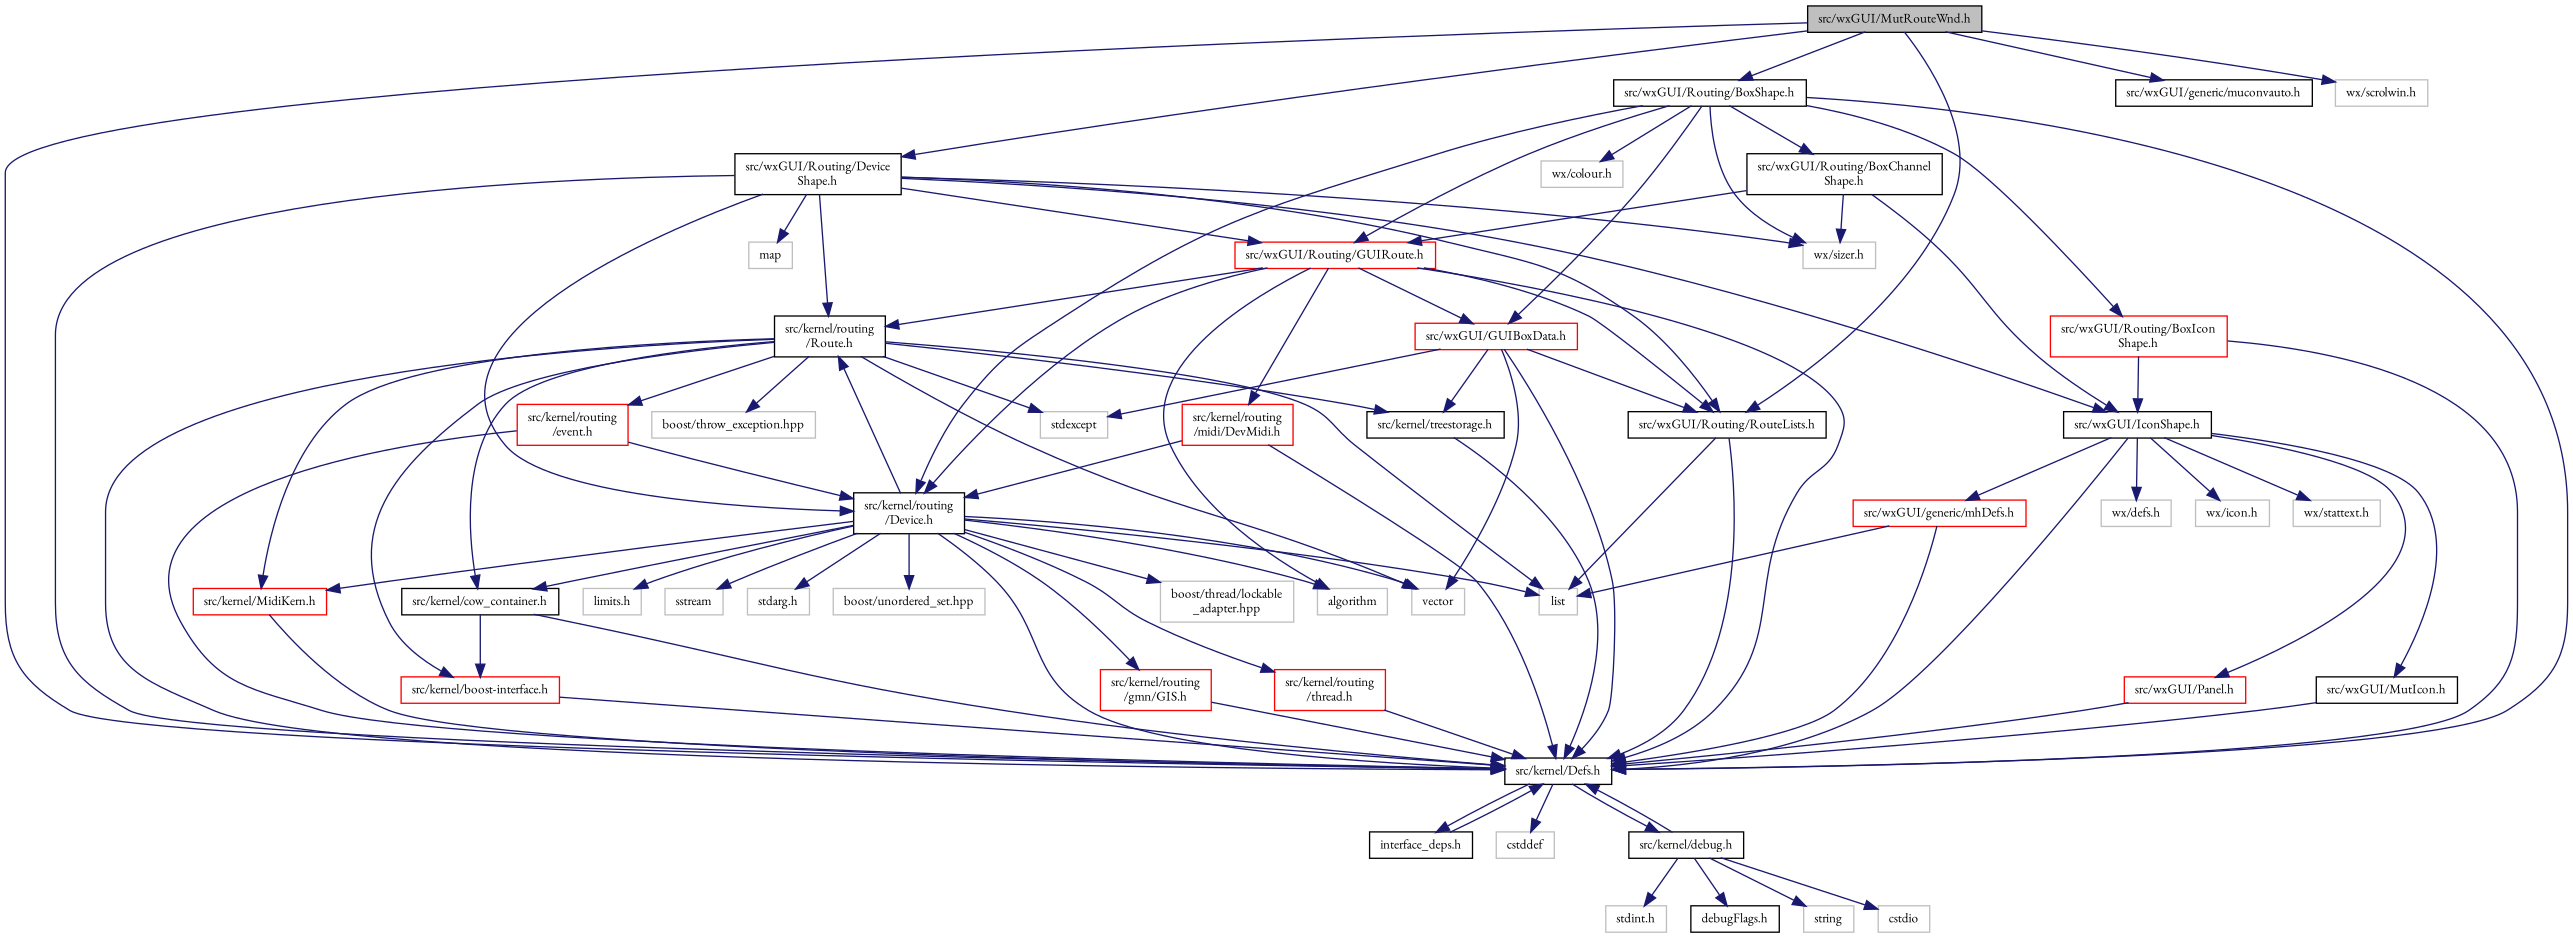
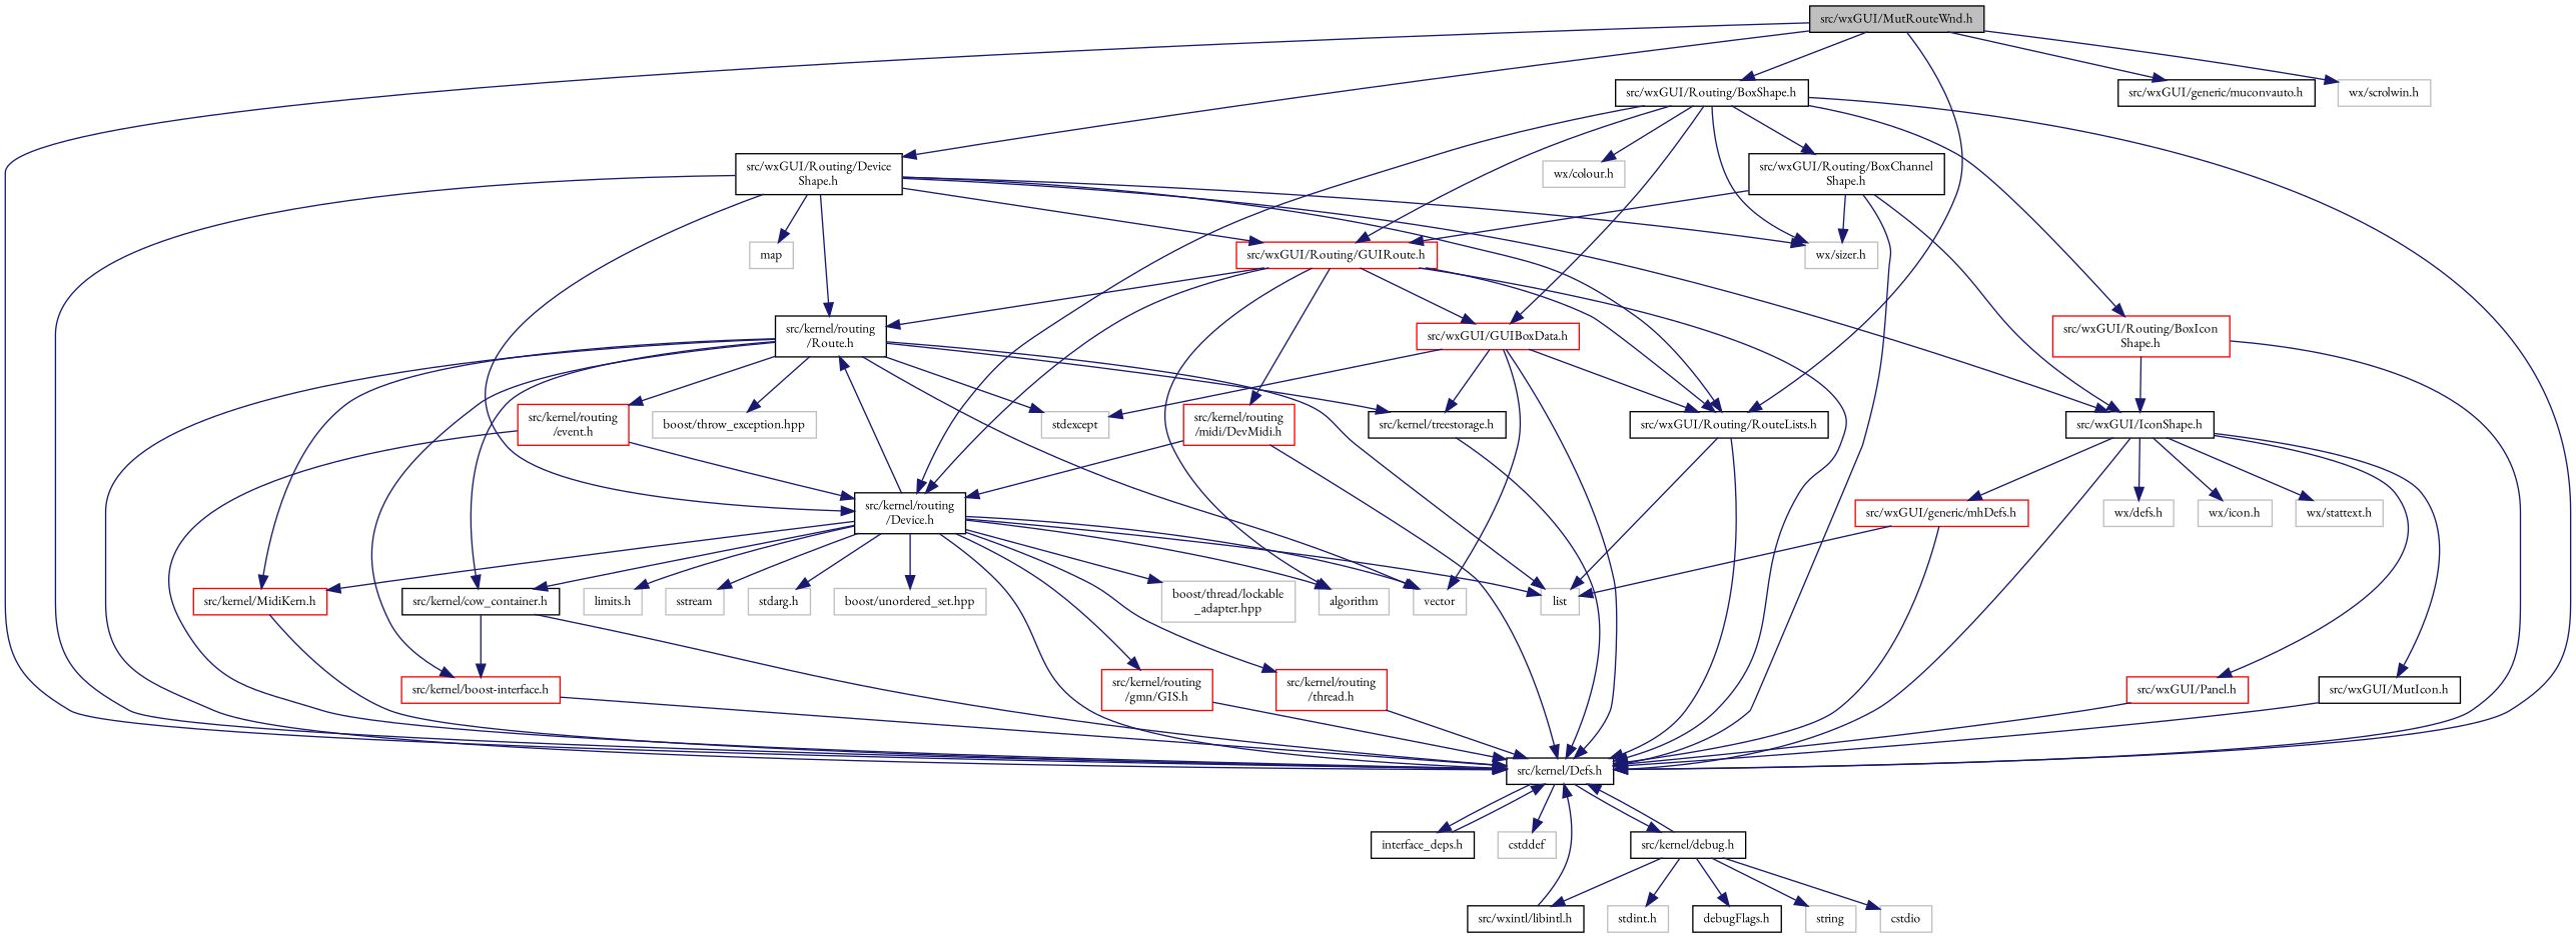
  digraph {
    fontname="EB Garamond"
    node [color=grey75 fillcolor=white fontname="EB Garamond" fontsize=10 shape=record style=filled]
    edge [color=midnightblue fontname="EB Garamond" fontsize=10 labelfontname=Sans labelfontsize=10 style=solid]
    n1 [color=black fillcolor=grey75 fontcolor=black height=0.2 label="src/wxGUI/MutRouteWnd.h" width=0.4]
    n2 [color=black height=0.2 label="src/kernel/Defs.h" width=0.4]
    n3 [color=black height=0.2 label="src/wxGUI/Routing/RouteLists.h" width=0.4]
    n4 [color=black height=0.2 label="src/wxGUI/generic/muconvauto.h" width=0.4]
    n5 [color=black height=0.2 label="src/wxGUI/Routing/Device\lShape.h" width=0.4]
    n6 [color=black height=0.2 label="src/wxGUI/Routing/BoxShape.h" width=0.4]
    n7 [height=0.2 label="wx/scrolwin.h" width=0.4]
    n8 [color=black height=0.2 label="interface_deps.h" width=0.4]
    n9 [height=0.2 label=cstddef width=0.4]
    n10 [color=black height=0.2 label="src/kernel/debug.h" width=0.4]
    n11 [height=0.2 label=list width=0.4]
    n12 [color=black height=0.2 label="src/wxGUI/IconShape.h" width=0.4]
    n13 [color=black height=0.2 label="src/kernel/routing\l/Route.h" width=0.4]
    n14 [color=black height=0.2 label="src/kernel/routing\l/Device.h" width=0.4]
    n15 [color=red height=0.2 label="src/wxGUI/Routing/GUIRoute.h" width=0.4]
    n16 [height=0.2 label=map width=0.4]
    n17 [height=0.2 label="wx/sizer.h" width=0.4]
    n18 [color=red height=0.2 label="src/wxGUI/GUIBoxData.h" width=0.4]
    n19 [color=black height=0.2 label="src/wxGUI/Routing/BoxChannel\lShape.h" width=0.4]
    n20 [color=red height=0.2 label="src/wxGUI/Routing/BoxIcon\lShape.h" width=0.4]
    n21 [height=0.2 label="wx/colour.h" width=0.4]
+   n22 [color=black height=0.2 label="src/wxintl/libintl.h" width=0.4]
    n23 [height=0.2 label=string width=0.4]
    n24 [height=0.2 label=cstdio width=0.4]
    n25 [height=0.2 label="stdint.h" width=0.4]
    n26 [color=black height=0.2 label="debugFlags.h" width=0.4]
    n27 [color=red height=0.2 label="src/wxGUI/generic/mhDefs.h" width=0.4]
    n28 [color=red height=0.2 label="src/wxGUI/Panel.h" width=0.4]
    n29 [color=black height=0.2 label="src/wxGUI/MutIcon.h" width=0.4]
    n30 [height=0.2 label="wx/defs.h" width=0.4]
    n31 [height=0.2 label="wx/icon.h" width=0.4]
    n32 [height=0.2 label="wx/stattext.h" width=0.4]
    n33 [color=black height=0.2 label="src/kernel/cow_container.h" width=0.4]
    n34 [color=red height=0.2 label="src/kernel/boost-interface.h" width=0.4]
    n35 [color=red height=0.2 label="src/kernel/MidiKern.h" width=0.4]
    n36 [color=black height=0.2 label="src/kernel/treestorage.h" width=0.4]
    n37 [height=0.2 label=vector width=0.4]
    n38 [height=0.2 label=stdexcept width=0.4]
    n39 [height=0.2 label="boost/throw_exception.hpp" width=0.4]
    n40 [color=red height=0.2 label="src/kernel/routing\l/event.h" width=0.4]
    n41 [color=red height=0.2 label="src/kernel/routing\l/gmn/GIS.h" width=0.4]
    n42 [color=red height=0.2 label="src/kernel/routing\l/thread.h" width=0.4]
    n43 [height=0.2 label="boost/thread/lockable\l_adapter.hpp" width=0.4]
    n44 [height=0.2 label="limits.h" width=0.4]
    n45 [height=0.2 label=algorithm width=0.4]
    n46 [height=0.2 label=sstream width=0.4]
    n47 [height=0.2 label="stdarg.h" width=0.4]
    n48 [height=0.2 label="boost/unordered_set.hpp" width=0.4]
    n49 [color=red height=0.2 label="src/kernel/routing\l/midi/DevMidi.h" width=0.4]
    n1 -> n2
    n1 -> n3
    n1 -> n4
    n1 -> n5
    n1 -> n6
    n1 -> n7
    n2 -> n8
    n2 -> n9
    n2 -> n10
    n3 -> n2
    n3 -> n11
    n5 -> n2
    n5 -> n3
    n5 -> n12
    n5 -> n13
    n5 -> n14
    n5 -> n15
    n5 -> n16
    n5 -> n17
    n6 -> n2
    n6 -> n14
    n6 -> n15
    n6 -> n17
    n6 -> n18
    n6 -> n19
    n6 -> n20
    n6 -> n21
    n8 -> n2
    n10 -> n2
+   n10 -> n22
    n10 -> n23
    n10 -> n24
    n10 -> n25
    n10 -> n26
    n12 -> n2
    n12 -> n27
    n12 -> n28
    n12 -> n29
    n12 -> n30
    n12 -> n31
    n12 -> n32
    n13 -> n2
    n13 -> n11
    n13 -> n33
    n13 -> n34
    n13 -> n35
    n13 -> n36
    n13 -> n37
    n13 -> n38
    n13 -> n39
    n13 -> n40
    n14 -> n2
    n14 -> n11
    n14 -> n13
    n14 -> n33
    n14 -> n35
    n14 -> n37
    n14 -> n41
    n14 -> n42
    n14 -> n43
    n14 -> n44
    n14 -> n45
    n14 -> n46
    n14 -> n47
    n14 -> n48
    n15 -> n2
    n15 -> n3
    n15 -> n13
    n15 -> n14
    n15 -> n18
    n15 -> n45
    n15 -> n49
    n18 -> n2
    n18 -> n3
    n18 -> n36
    n18 -> n37
    n18 -> n38
+   n19 -> n2
    n19 -> n12
    n19 -> n15
    n19 -> n17
    n20 -> n2
    n20 -> n12
+   n22 -> n2
    n27 -> n2
    n27 -> n11
    n28 -> n2
    n29 -> n2
    n33 -> n2
    n33 -> n34
    n34 -> n2
    n35 -> n2
    n36 -> n2
    n40 -> n2
    n40 -> n14
    n41 -> n2
    n42 -> n2
    n49 -> n2
    n49 -> n14
  }
